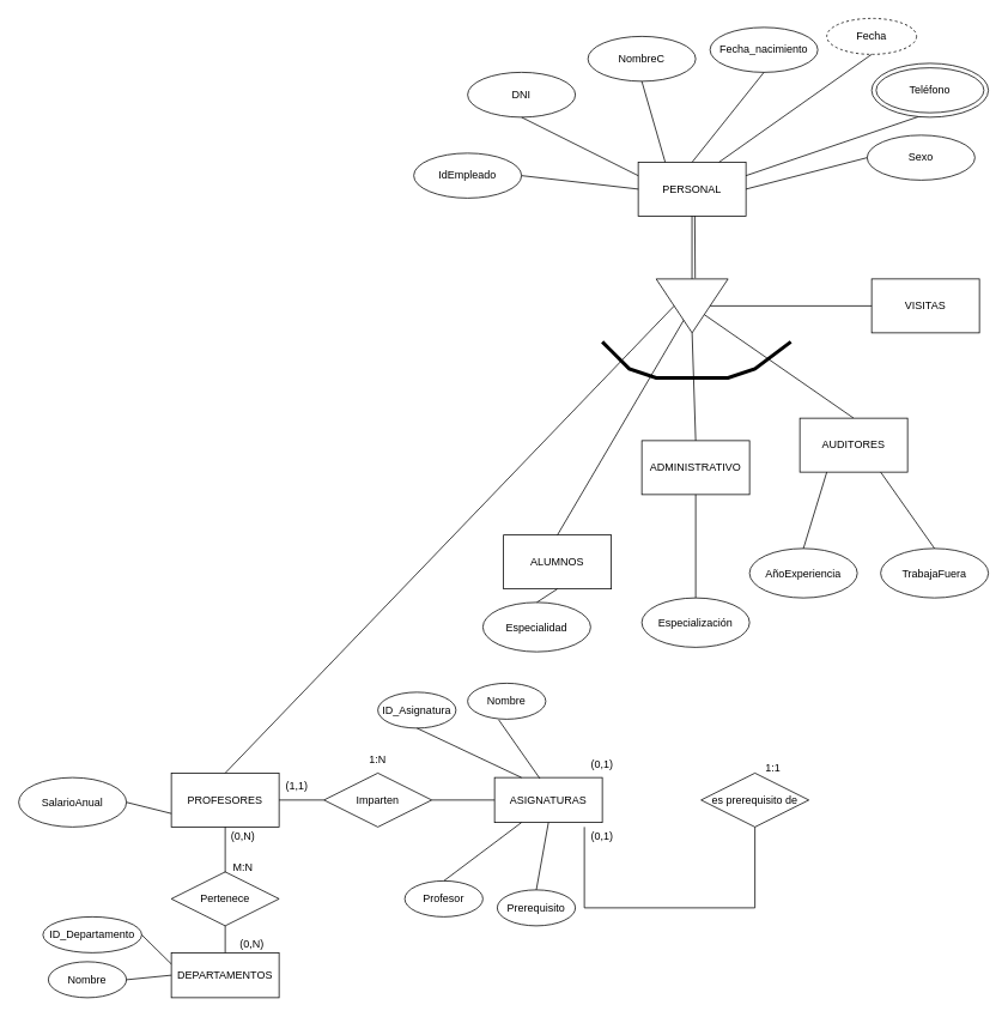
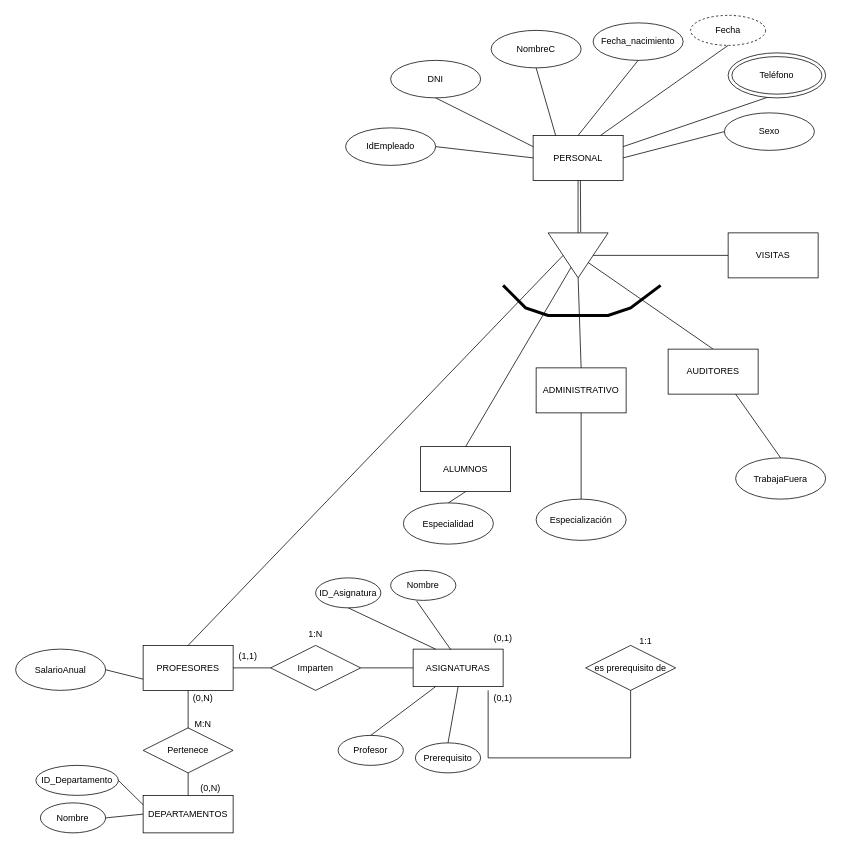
  <mxCell id="0" />
  <mxCell id="1" parent="0" />
  <mxCell id="2" value="PERSONAL" style="rounded=0;whiteSpace=wrap;html=1;" vertex="1" parent="1"><mxGeometry x="710" y="180" width="120" height="60" as="geometry" /></mxCell>
  <mxCell id="3" value="" style="triangle;whiteSpace=wrap;html=1;rounded=0;rotation=90;" vertex="1" parent="1"><mxGeometry x="740" y="300" width="60" height="80" as="geometry" /></mxCell>
  <mxCell id="4" value="ALUMNOS" style="whiteSpace=wrap;html=1;rounded=0;" vertex="1" parent="1"><mxGeometry x="560" y="595" width="120" height="60" as="geometry" /></mxCell>
  <mxCell id="5" value="" style="endArrow=none;html=1;rounded=0;entryX=0.408;entryY=1.05;entryDx=0;entryDy=0;entryPerimeter=0;exitX=-0.013;exitY=0.457;exitDx=0;exitDy=0;exitPerimeter=0;" edge="1" parent="1" source="3"><mxGeometry width="50" height="50" relative="1" as="geometry"><mxPoint x="773.04" y="307" as="sourcePoint" /><mxPoint x="773" y="240" as="targetPoint" /></mxGeometry></mxCell>
  <mxCell id="6" value="" style="endArrow=none;html=1;rounded=0;entryX=0.5;entryY=1;entryDx=0;entryDy=0;" edge="1" parent="1"><mxGeometry width="50" height="50" relative="1" as="geometry"><mxPoint x="769.9" y="310" as="sourcePoint" /><mxPoint x="769.9" y="240" as="targetPoint" /></mxGeometry></mxCell>
  <mxCell id="7" value="PROFESORES" style="whiteSpace=wrap;html=1;rounded=0;" vertex="1" parent="1"><mxGeometry x="190" y="860" width="120" height="60" as="geometry" /></mxCell>
  <mxCell id="8" value="VISITAS" style="whiteSpace=wrap;html=1;rounded=0;" vertex="1" parent="1"><mxGeometry x="970" y="310" width="120" height="60" as="geometry" /></mxCell>
  <mxCell id="9" value="" style="endArrow=none;html=1;rounded=0;entryX=0.662;entryY=0.33;entryDx=0;entryDy=0;entryPerimeter=0;exitX=0.5;exitY=0;exitDx=0;exitDy=0;" edge="1" parent="1" source="10" target="3"><mxGeometry width="50" height="50" relative="1" as="geometry"><mxPoint x="830" y="440" as="sourcePoint" /><mxPoint x="810" y="380" as="targetPoint" /></mxGeometry></mxCell>
  <mxCell id="10" value="AUDITORES" style="rounded=0;whiteSpace=wrap;html=1;" vertex="1" parent="1"><mxGeometry x="890" y="465" width="120" height="60" as="geometry" /></mxCell>
  <mxCell id="11" value="" style="endArrow=none;html=1;rounded=0;exitX=0.5;exitY=0;exitDx=0;exitDy=0;" edge="1" parent="1" source="4" target="3"><mxGeometry width="50" height="50" relative="1" as="geometry"><mxPoint x="700" y="400" as="sourcePoint" /><mxPoint x="750" y="350" as="targetPoint" /></mxGeometry></mxCell>
  <mxCell id="12" value="ADMINISTRATIVO" style="rounded=0;whiteSpace=wrap;html=1;" vertex="1" parent="1"><mxGeometry x="714" y="490" width="120" height="60" as="geometry" /></mxCell>
  <mxCell id="13" value="" style="endArrow=none;html=1;rounded=0;entryX=0.5;entryY=1;entryDx=0;entryDy=0;exitX=0.5;exitY=0;exitDx=0;exitDy=0;" edge="1" parent="1" source="7" target="3"><mxGeometry width="50" height="50" relative="1" as="geometry"><mxPoint x="610" y="370" as="sourcePoint" /><mxPoint x="660" y="320" as="targetPoint" /></mxGeometry></mxCell>
  <mxCell id="14" value="" style="endArrow=none;html=1;rounded=0;exitX=0.5;exitY=0;exitDx=0;exitDy=0;entryX=0;entryY=0.5;entryDx=0;entryDy=0;" edge="1" parent="1" source="3" target="8"><mxGeometry width="50" height="50" relative="1" as="geometry"><mxPoint x="890" y="370" as="sourcePoint" /><mxPoint x="940" y="320" as="targetPoint" /></mxGeometry></mxCell>
  <mxCell id="15" value="DNI" style="ellipse;whiteSpace=wrap;html=1;" vertex="1" parent="1"><mxGeometry x="520" y="80" width="120" height="50" as="geometry" /></mxCell>
  <mxCell id="16" value="NombreC" style="ellipse;whiteSpace=wrap;html=1;" vertex="1" parent="1"><mxGeometry x="654" y="40" width="120" height="50" as="geometry" /></mxCell>
  <mxCell id="17" value="Fecha_nacimiento" style="ellipse;whiteSpace=wrap;html=1;" vertex="1" parent="1"><mxGeometry x="790" y="30" width="120" height="50" as="geometry" /></mxCell>
  <mxCell id="18" value="IdEmpleado" style="ellipse;whiteSpace=wrap;html=1;" vertex="1" parent="1"><mxGeometry x="460" y="170" width="120" height="50" as="geometry" /></mxCell>
  <mxCell id="19" value="Sexo" style="ellipse;whiteSpace=wrap;html=1;" vertex="1" parent="1"><mxGeometry x="965" y="150" width="120" height="50" as="geometry" /></mxCell>
  <mxCell id="20" value="" style="endArrow=none;html=1;rounded=0;entryX=0;entryY=0.5;entryDx=0;entryDy=0;exitX=1;exitY=0.5;exitDx=0;exitDy=0;" edge="1" parent="1" source="18" target="2"><mxGeometry width="50" height="50" relative="1" as="geometry"><mxPoint x="650" y="240" as="sourcePoint" /><mxPoint x="700" y="190" as="targetPoint" /></mxGeometry></mxCell>
  <mxCell id="21" value="" style="endArrow=none;html=1;rounded=0;entryX=0;entryY=0.25;entryDx=0;entryDy=0;exitX=0.5;exitY=1;exitDx=0;exitDy=0;" edge="1" parent="1" source="15" target="2"><mxGeometry width="50" height="50" relative="1" as="geometry"><mxPoint x="650" y="185" as="sourcePoint" /><mxPoint x="700" y="135" as="targetPoint" /></mxGeometry></mxCell>
  <mxCell id="22" value="" style="endArrow=none;html=1;rounded=0;entryX=0.5;entryY=1;entryDx=0;entryDy=0;exitX=0.25;exitY=0;exitDx=0;exitDy=0;" edge="1" parent="1" source="2" target="16"><mxGeometry width="50" height="50" relative="1" as="geometry"><mxPoint x="700" y="170" as="sourcePoint" /><mxPoint x="750" y="120" as="targetPoint" /></mxGeometry></mxCell>
  <mxCell id="23" value="" style="endArrow=none;html=1;rounded=0;entryX=0.5;entryY=1;entryDx=0;entryDy=0;exitX=0.5;exitY=0;exitDx=0;exitDy=0;" edge="1" parent="1" source="2" target="17"><mxGeometry width="50" height="50" relative="1" as="geometry"><mxPoint x="800" y="170" as="sourcePoint" /><mxPoint x="850" y="120" as="targetPoint" /></mxGeometry></mxCell>
  <mxCell id="24" value="" style="endArrow=none;html=1;rounded=0;exitX=1;exitY=0.25;exitDx=0;exitDy=0;entryX=0.5;entryY=1;entryDx=0;entryDy=0;" edge="1" parent="1" source="2" target="39"><mxGeometry width="50" height="50" relative="1" as="geometry"><mxPoint x="850" y="220" as="sourcePoint" /><mxPoint x="900" y="170" as="targetPoint" /></mxGeometry></mxCell>
  <mxCell id="25" value="" style="endArrow=none;html=1;rounded=0;exitX=1;exitY=0.5;exitDx=0;exitDy=0;entryX=0;entryY=0.5;entryDx=0;entryDy=0;" edge="1" parent="1" source="2" target="19"><mxGeometry width="50" height="50" relative="1" as="geometry"><mxPoint x="840" y="300" as="sourcePoint" /><mxPoint x="890" y="250" as="targetPoint" /></mxGeometry></mxCell>
  <mxCell id="26" value="Especialidad" style="ellipse;whiteSpace=wrap;html=1;" vertex="1" parent="1"><mxGeometry x="537" y="670" width="120" height="55" as="geometry" /></mxCell>
  <mxCell id="27" value="" style="endArrow=none;html=1;rounded=0;entryX=0.5;entryY=1;entryDx=0;entryDy=0;exitX=0.5;exitY=0;exitDx=0;exitDy=0;" edge="1" parent="1" source="26" target="4"><mxGeometry width="50" height="50" relative="1" as="geometry"><mxPoint x="530" y="600" as="sourcePoint" /><mxPoint x="580" y="550" as="targetPoint" /></mxGeometry></mxCell>
  <mxCell id="28" value="SalarioAnual" style="ellipse;whiteSpace=wrap;html=1;" vertex="1" parent="1"><mxGeometry x="20" y="865" width="120" height="55" as="geometry" /></mxCell>
  <mxCell id="29" value="" style="endArrow=none;html=1;rounded=0;entryX=0.5;entryY=1;entryDx=0;entryDy=0;" edge="1" parent="1" target="7"><mxGeometry width="50" height="50" relative="1" as="geometry"><mxPoint x="250" y="1010" as="sourcePoint" /><mxPoint x="190" y="830" as="targetPoint" /></mxGeometry></mxCell>
  <mxCell id="30" value="" style="endArrow=none;html=1;rounded=0;entryX=0;entryY=0.75;entryDx=0;entryDy=0;exitX=1;exitY=0.5;exitDx=0;exitDy=0;" edge="1" parent="1" source="28" target="7"><mxGeometry width="50" height="50" relative="1" as="geometry"><mxPoint x="440" y="430" as="sourcePoint" /><mxPoint x="450" y="360" as="targetPoint" /></mxGeometry></mxCell>
  <mxCell id="31" value="Especialización" style="ellipse;whiteSpace=wrap;html=1;" vertex="1" parent="1"><mxGeometry x="714" y="665" width="120" height="55" as="geometry" /></mxCell>
  <mxCell id="32" value="" style="endArrow=none;html=1;rounded=0;entryX=0.5;entryY=1;entryDx=0;entryDy=0;exitX=0.5;exitY=0;exitDx=0;exitDy=0;" edge="1" parent="1" source="31" target="12"><mxGeometry width="50" height="50" relative="1" as="geometry"><mxPoint x="689" y="620" as="sourcePoint" /><mxPoint x="739" y="570" as="targetPoint" /></mxGeometry></mxCell>
- <mxCell id="33" value="AñoExperiencia" style="ellipse;whiteSpace=wrap;html=1;" vertex="1" parent="1"><mxGeometry x="834" y="610" width="120" height="55" as="geometry" /></mxCell>
  <mxCell id="34" value="TrabajaFuera" style="ellipse;whiteSpace=wrap;html=1;" vertex="1" parent="1"><mxGeometry x="980" y="610" width="120" height="55" as="geometry" /></mxCell>
- <mxCell id="35" value="" style="endArrow=none;html=1;rounded=0;entryX=0.25;entryY=1;entryDx=0;entryDy=0;exitX=0.5;exitY=0;exitDx=0;exitDy=0;" edge="1" parent="1" source="33" target="10"><mxGeometry width="50" height="50" relative="1" as="geometry"><mxPoint x="850" y="610" as="sourcePoint" /><mxPoint x="900" y="560" as="targetPoint" /></mxGeometry></mxCell>
  <mxCell id="36" value="" style="endArrow=none;html=1;rounded=0;entryX=0.75;entryY=1;entryDx=0;entryDy=0;exitX=0.5;exitY=0;exitDx=0;exitDy=0;" edge="1" parent="1" source="34" target="10"><mxGeometry width="50" height="50" relative="1" as="geometry"><mxPoint x="960" y="620" as="sourcePoint" /><mxPoint x="1010" y="570" as="targetPoint" /></mxGeometry></mxCell>
  <mxCell id="37" value="" style="group" vertex="1" connectable="0" parent="1"><mxGeometry x="970" y="70" width="130" height="60" as="geometry" /></mxCell>
  <mxCell id="38" value="" style="ellipse;whiteSpace=wrap;html=1;" vertex="1" parent="37"><mxGeometry width="130" height="60" as="geometry" /></mxCell>
  <mxCell id="39" value="Teléfono" style="ellipse;whiteSpace=wrap;html=1;" vertex="1" parent="37"><mxGeometry x="5" y="5" width="120" height="50" as="geometry" /></mxCell>
  <mxCell id="40" value="Fecha" style="ellipse;whiteSpace=wrap;html=1;align=center;dashed=1;" vertex="1" parent="1"><mxGeometry x="920" y="20" width="100" height="40" as="geometry" /></mxCell>
  <mxCell id="41" value="" style="endArrow=none;html=1;rounded=0;entryX=0.5;entryY=1;entryDx=0;entryDy=0;exitX=0.75;exitY=0;exitDx=0;exitDy=0;" edge="1" parent="1" source="2" target="40"><mxGeometry width="50" height="50" relative="1" as="geometry"><mxPoint x="860" y="130" as="sourcePoint" /><mxPoint x="910" y="80" as="targetPoint" /></mxGeometry></mxCell>
  <mxCell id="42" value="" style="endArrow=none;html=1;rounded=0;entryX=1;entryY=0.5;entryDx=0;entryDy=0;exitX=0.5;exitY=0;exitDx=0;exitDy=0;" edge="1" parent="1" source="12" target="3"><mxGeometry width="50" height="50" relative="1" as="geometry"><mxPoint x="774" y="490" as="sourcePoint" /><mxPoint x="695.753" y="497.489" as="targetPoint" /></mxGeometry></mxCell>
  <mxCell id="43" value="" style="endArrow=none;html=1;rounded=0;strokeWidth=4;" edge="1" parent="1"><mxGeometry width="50" height="50" relative="1" as="geometry"><mxPoint x="670" y="380" as="sourcePoint" /><mxPoint x="880" y="380" as="targetPoint" /><Array as="points"><mxPoint x="700" y="410" /><mxPoint x="730" y="420" /><mxPoint x="770" y="420" /><mxPoint x="810" y="420" /><mxPoint x="840" y="410" /></Array></mxGeometry></mxCell>
  <mxCell id="44" value="Imparten" style="shape=rhombus;perimeter=rhombusPerimeter;whiteSpace=wrap;html=1;align=center;" vertex="1" parent="1"><mxGeometry y="860" width="120" height="60" as="geometry" x="360" /></mxCell>
  <mxCell id="45" value="" style="endArrow=none;html=1;rounded=0;exitX=1;exitY=0.5;exitDx=0;exitDy=0;entryX=0;entryY=0.5;entryDx=0;entryDy=0;" edge="1" parent="1" source="7" target="44"><mxGeometry width="50" height="50" relative="1" as="geometry"><mxPoint x="340" y="900" as="sourcePoint" /><mxPoint x="430" y="895" as="targetPoint" /></mxGeometry></mxCell>
  <mxCell id="46" value="ASIGNATURAS" style="whiteSpace=wrap;html=1;align=center;" vertex="1" parent="1"><mxGeometry x="550" y="865" width="120" height="50" as="geometry" /></mxCell>
  <mxCell id="47" value="" style="endArrow=none;html=1;rounded=0;entryX=0;entryY=0.5;entryDx=0;entryDy=0;" edge="1" parent="1" source="44" target="46"><mxGeometry width="50" height="50" relative="1" as="geometry"><mxPoint x="380" y="970" as="sourcePoint" /><mxPoint x="470" y="990" as="targetPoint" /></mxGeometry></mxCell>
  <mxCell id="48" value="(0,1)" style="text;html=1;align=center;verticalAlign=middle;whiteSpace=wrap;rounded=0;" vertex="1" parent="1"><mxGeometry x="640" y="920" width="60" height="20" as="geometry" /></mxCell>
  <mxCell id="49" value="(1,1)" style="text;html=1;align=center;verticalAlign=middle;whiteSpace=wrap;rounded=0;" vertex="1" parent="1"><mxGeometry x="300" y="865" width="60" height="20" as="geometry" /></mxCell>
  <mxCell id="50" value="1:N" style="text;html=1;align=center;verticalAlign=middle;whiteSpace=wrap;rounded=0;" vertex="1" parent="1"><mxGeometry x="390" y="830" width="60" height="30" as="geometry" /></mxCell>
  <mxCell id="51" value="ID_Asignatura" style="ellipse;whiteSpace=wrap;html=1;" vertex="1" parent="1"><mxGeometry x="420" y="770" width="87" height="40" as="geometry" /></mxCell>
  <mxCell id="52" value="Nombre" style="ellipse;whiteSpace=wrap;html=1;" vertex="1" parent="1"><mxGeometry x="520" y="760" width="87" height="40" as="geometry" /></mxCell>
  <mxCell id="53" value="" style="endArrow=none;html=1;rounded=0;entryX=0.5;entryY=1;entryDx=0;entryDy=0;exitX=0.25;exitY=0;exitDx=0;exitDy=0;" edge="1" parent="1" source="46" target="51"><mxGeometry width="50" height="50" relative="1" as="geometry"><mxPoint x="490" y="970" as="sourcePoint" /><mxPoint x="540" y="920" as="targetPoint" /></mxGeometry></mxCell>
  <mxCell id="54" value="" style="endArrow=none;html=1;rounded=0;entryX=0.397;entryY=1.015;entryDx=0;entryDy=0;entryPerimeter=0;exitX=0.42;exitY=0.021;exitDx=0;exitDy=0;exitPerimeter=0;" edge="1" parent="1" source="46" target="52"><mxGeometry width="50" height="50" relative="1" as="geometry"><mxPoint x="710" y="860" as="sourcePoint" /><mxPoint x="540" y="920" as="targetPoint" /></mxGeometry></mxCell>
  <mxCell id="55" value="DEPARTAMENTOS" style="whiteSpace=wrap;html=1;align=center;" vertex="1" parent="1"><mxGeometry x="190" y="1060" width="120" height="50" as="geometry" /></mxCell>
  <mxCell id="56" value="Pertenece" style="shape=rhombus;perimeter=rhombusPerimeter;whiteSpace=wrap;html=1;align=center;" vertex="1" parent="1"><mxGeometry x="190" y="970" width="120" height="60" as="geometry" /></mxCell>
  <mxCell id="57" value="" style="endArrow=none;html=1;rounded=0;entryX=0.5;entryY=1;entryDx=0;entryDy=0;" edge="1" parent="1" source="55" target="56"><mxGeometry width="50" height="50" relative="1" as="geometry"><mxPoint x="130" y="1120" as="sourcePoint" /><mxPoint x="180" y="1070" as="targetPoint" /></mxGeometry></mxCell>
  <mxCell id="58" value="ID_Departamento" style="ellipse;whiteSpace=wrap;html=1;" vertex="1" parent="1"><mxGeometry x="47" y="1020" width="110" height="40" as="geometry" /></mxCell>
  <mxCell id="59" value="Nombre" style="ellipse;whiteSpace=wrap;html=1;" vertex="1" parent="1"><mxGeometry x="53" y="1070" width="87" height="40" as="geometry" /></mxCell>
  <mxCell id="60" value="" style="endArrow=none;html=1;rounded=0;entryX=1;entryY=0.5;entryDx=0;entryDy=0;exitX=0;exitY=0.25;exitDx=0;exitDy=0;" edge="1" parent="1" source="55" target="58"><mxGeometry width="50" height="50" relative="1" as="geometry"><mxPoint x="270" y="950" as="sourcePoint" /><mxPoint x="320" y="900" as="targetPoint" /></mxGeometry></mxCell>
  <mxCell id="61" value="" style="endArrow=none;html=1;rounded=0;exitX=1;exitY=0.5;exitDx=0;exitDy=0;entryX=0;entryY=0.5;entryDx=0;entryDy=0;" edge="1" parent="1" source="59" target="55"><mxGeometry width="50" height="50" relative="1" as="geometry"><mxPoint x="270" y="950" as="sourcePoint" /><mxPoint x="320" y="900" as="targetPoint" /></mxGeometry></mxCell>
  <mxCell id="62" value="(0,N)" style="text;html=1;align=center;verticalAlign=middle;whiteSpace=wrap;rounded=0;" vertex="1" parent="1"><mxGeometry x="250" y="1040" width="60" height="20" as="geometry" /></mxCell>
  <mxCell id="63" value="(0,N)" style="text;html=1;align=center;verticalAlign=middle;whiteSpace=wrap;rounded=0;" vertex="1" parent="1"><mxGeometry x="240" y="920" width="60" height="20" as="geometry" /></mxCell>
  <mxCell id="64" value="M:N" style="text;html=1;align=center;verticalAlign=middle;whiteSpace=wrap;rounded=0;" vertex="1" parent="1"><mxGeometry x="240" y="950" width="60" height="30" as="geometry" /></mxCell>
  <mxCell id="65" value="es prerequisito de" style="shape=rhombus;perimeter=rhombusPerimeter;whiteSpace=wrap;html=1;align=center;" vertex="1" parent="1"><mxGeometry x="780" y="860" width="120" height="60" as="geometry" /></mxCell>
  <mxCell id="66" value="" style="endArrow=none;html=1;rounded=0;entryX=0.5;entryY=1;entryDx=0;entryDy=0;" edge="1" parent="1" target="65"><mxGeometry width="50" height="50" relative="1" as="geometry"><mxPoint x="650" y="920" as="sourcePoint" /><mxPoint x="660" y="870" as="targetPoint" /><Array as="points"><mxPoint x="650" y="1010" /><mxPoint x="840" y="1010" /></Array></mxGeometry></mxCell>
  <mxCell id="67" value="(0,1)" style="text;html=1;align=center;verticalAlign=middle;whiteSpace=wrap;rounded=0;" vertex="1" parent="1"><mxGeometry x="640" y="840" width="60" height="20" as="geometry" /></mxCell>
  <mxCell id="68" value="1:1" style="text;html=1;align=center;verticalAlign=middle;resizable=0;points=[];autosize=1;strokeColor=none;fillColor=none;" vertex="1" parent="1"><mxGeometry x="840" y="840" width="40" height="30" as="geometry" /></mxCell>
  <mxCell id="69" value="Profesor" style="ellipse;whiteSpace=wrap;html=1;" vertex="1" parent="1"><mxGeometry x="450" y="980" width="87" height="40" as="geometry" /></mxCell>
  <mxCell id="70" value="Prerequisito" style="ellipse;whiteSpace=wrap;html=1;" vertex="1" parent="1"><mxGeometry x="553" y="990" width="87" height="40" as="geometry" /></mxCell>
  <mxCell id="71" value="" style="endArrow=none;html=1;rounded=0;entryX=0.5;entryY=0;entryDx=0;entryDy=0;exitX=0.25;exitY=1;exitDx=0;exitDy=0;" edge="1" target="69" parent="1" source="46"><mxGeometry width="50" height="50" relative="1" as="geometry"><mxPoint x="600" y="1058.95" as="sourcePoint" /><mxPoint x="560" y="1113.95" as="targetPoint" /></mxGeometry></mxCell>
  <mxCell id="72" value="" style="endArrow=none;html=1;rounded=0;exitX=0.5;exitY=0;exitDx=0;exitDy=0;entryX=0.5;entryY=1;entryDx=0;entryDy=0;" edge="1" target="46" parent="1" source="70"><mxGeometry width="50" height="50" relative="1" as="geometry"><mxPoint x="640" y="980" as="sourcePoint" /><mxPoint x="610" y="930" as="targetPoint" /></mxGeometry></mxCell>
